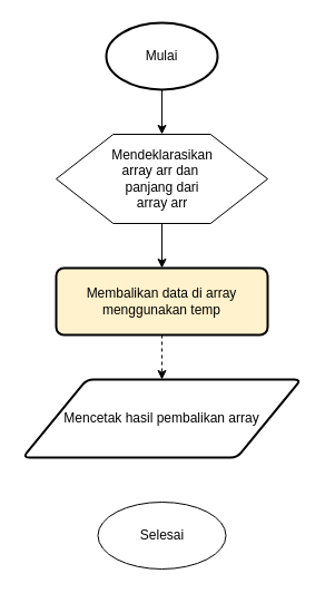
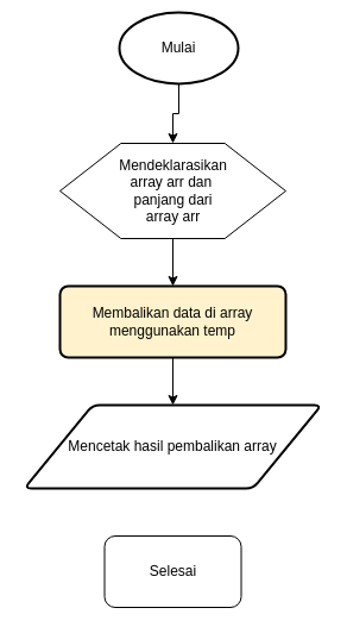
  <mxCell id="0" />
  <mxCell id="1" parent="0" />
  <mxCell id="2" style="edgeStyle=orthogonalEdgeStyle;rounded=0;orthogonalLoop=1;jettySize=auto;html=1;exitX=0.5;exitY=1;exitDx=0;exitDy=0;exitPerimeter=0;entryX=0.5;entryY=0;entryDx=0;entryDy=0;" edge="1" parent="1" source="3" target="9"><mxGeometry relative="1" as="geometry" /></mxCell>
- <mxCell id="3" value="Mulai" style="strokeWidth=2;html=1;shape=mxgraph.flowchart.start_1;whiteSpace=wrap;" parent="1" vertex="1"><mxGeometry x="95" y="20" width="100" height="60" as="geometry" /></mxCell>
- <mxCell id="4" style="edgeStyle=orthogonalEdgeStyle;rounded=0;orthogonalLoop=1;jettySize=auto;html=1;exitX=0.5;exitY=1;exitDx=0;exitDy=0;entryX=0.5;entryY=0;entryDx=0;entryDy=0;dashed=1;" edge="1" parent="1" source="5" target="6"><mxGeometry relative="1" as="geometry" /></mxCell>
+ <mxCell id="3" value="Mulai" style="strokeWidth=2;html=1;shape=mxgraph.flowchart.start_1;whiteSpace=wrap;" parent="1" vertex="1"><mxGeometry x="100" y="10" width="100" height="60" as="geometry" /></mxCell>
+ <mxCell id="4" style="edgeStyle=orthogonalEdgeStyle;rounded=0;orthogonalLoop=1;jettySize=auto;html=1;exitX=0.5;exitY=1;exitDx=0;exitDy=0;entryX=0.5;entryY=0;entryDx=0;entryDy=0;" edge="1" parent="1" source="5" target="6"><mxGeometry relative="1" as="geometry" /></mxCell>
  <mxCell id="5" value="Membalikan data di array menggunakan temp" style="rounded=1;whiteSpace=wrap;html=1;absoluteArcSize=1;arcSize=14;strokeWidth=2;fillColor=#fff2cc;" parent="1" vertex="1"><mxGeometry x="50" y="240" width="190" height="60" as="geometry" /></mxCell>
  <mxCell id="6" value="Mencetak hasil pembalikan array" style="shape=parallelogram;html=1;strokeWidth=2;perimeter=parallelogramPerimeter;whiteSpace=wrap;rounded=1;arcSize=12;size=0.23;" parent="1" vertex="1"><mxGeometry x="20" y="340" width="250" height="70" as="geometry" /></mxCell>
- <mxCell id="7" value="Selesai" style="ellipse;whiteSpace=wrap;html=1;" parent="1" vertex="1"><mxGeometry x="87.5" y="450" width="115" height="60" as="geometry" /></mxCell>
+ <mxCell id="7" value="Selesai" style="whiteSpace=wrap;html=1;rounded=1;" parent="1" vertex="1"><mxGeometry x="87.5" y="450" width="115" height="60" as="geometry" /></mxCell>
  <mxCell id="8" style="edgeStyle=orthogonalEdgeStyle;rounded=0;orthogonalLoop=1;jettySize=auto;html=1;exitX=0.5;exitY=1;exitDx=0;exitDy=0;entryX=0.5;entryY=0;entryDx=0;entryDy=0;" edge="1" parent="1" source="9" target="5"><mxGeometry relative="1" as="geometry" /></mxCell>
  <mxCell id="9" value="&lt;span style=&quot;text-wrap-mode: wrap;&quot;&gt;Mendeklarasikan array arr dan&amp;nbsp;&lt;/span&gt;&lt;div style=&quot;text-wrap-mode: wrap; padding-left: 0px; padding-top: 0px;&quot;&gt;panjang dari array arr&lt;/div&gt;" style="verticalLabelPosition=middle;verticalAlign=middle;html=1;shape=hexagon;perimeter=hexagonPerimeter2;arcSize=6;size=0.27;labelPosition=center;align=center;" vertex="1" parent="1"><mxGeometry x="50" y="120" width="190" height="80" as="geometry" /></mxCell>
